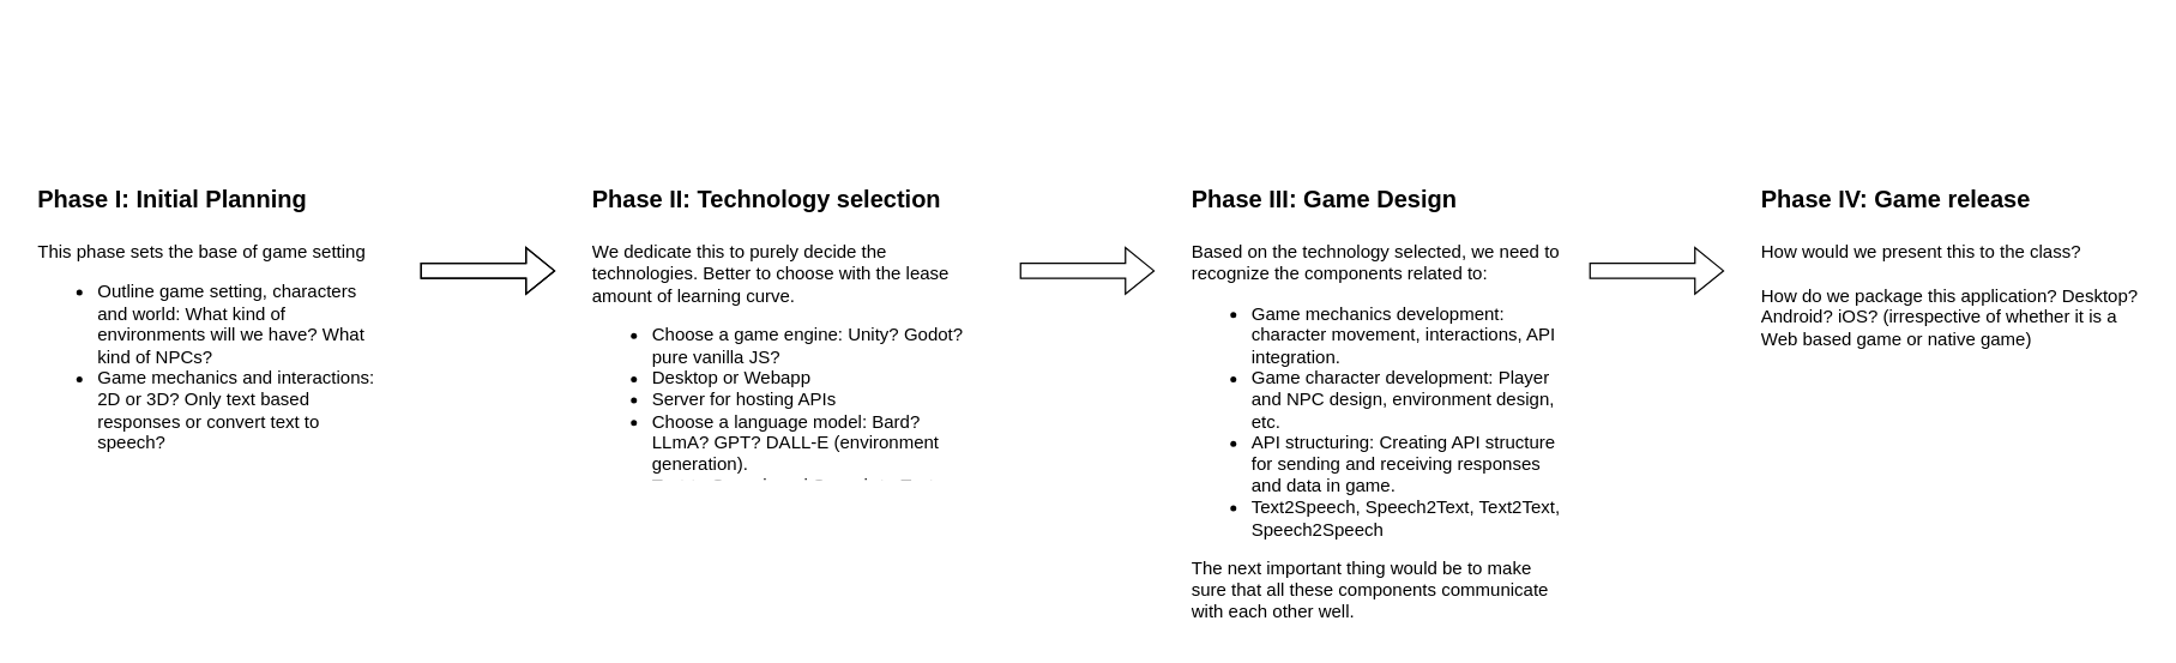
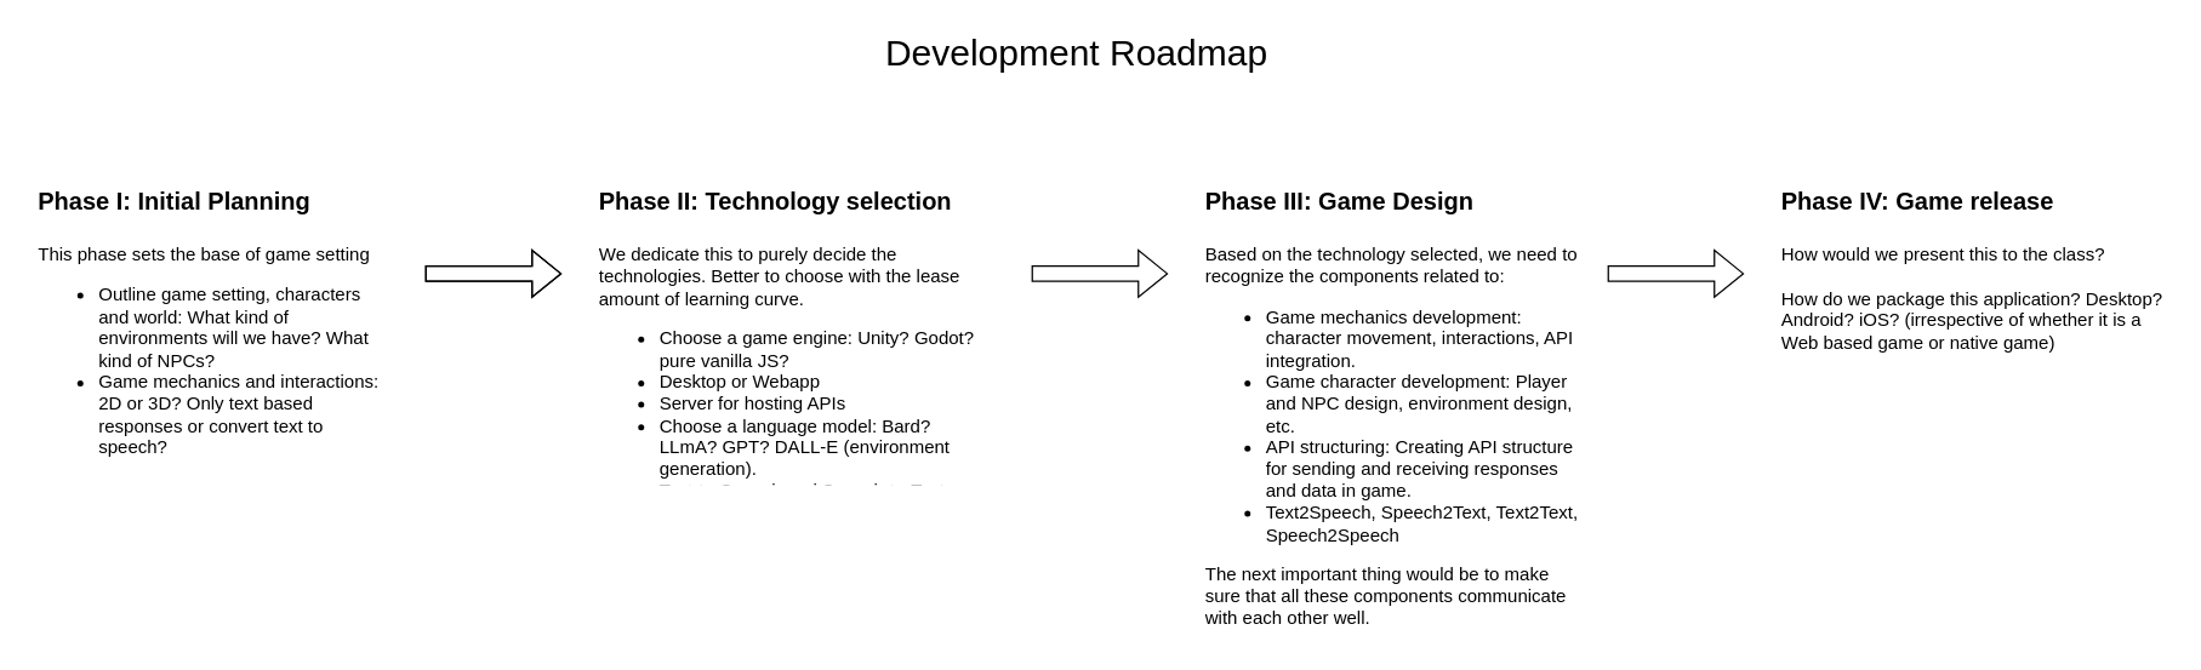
  <mxCell id="0" />
  <mxCell id="1" parent="0" />
+ <mxCell id="2" value="&lt;font style=&quot;font-size: 24px;&quot;&gt;Development Roadmap&lt;/font&gt;" style="text;html=1;strokeColor=none;fillColor=none;align=center;verticalAlign=middle;whiteSpace=wrap;rounded=0;" parent="1" vertex="1"><mxGeometry x="30" y="20" width="1360" height="30" as="geometry" /></mxCell>
  <mxCell id="3" value="&lt;h1&gt;&lt;font style=&quot;font-size: 16px;&quot;&gt;Phase I: Initial Planning&lt;/font&gt;&lt;/h1&gt;&lt;div&gt;This phase sets the base of game setting&lt;br&gt;&lt;/div&gt;&lt;ul&gt;&lt;li&gt;Outline game setting, characters and world: What kind of environments will we have? What kind of NPCs?&lt;br&gt;&lt;/li&gt;&lt;li&gt;Game mechanics and interactions: 2D or 3D? Only text based responses or convert text to speech? &lt;br&gt;&lt;/li&gt;&lt;/ul&gt;" style="text;html=1;strokeColor=none;fillColor=none;spacing=5;spacingTop=-20;whiteSpace=wrap;overflow=hidden;rounded=0;" parent="1" vertex="1"><mxGeometry x="20" y="110" width="240" height="230" as="geometry" /></mxCell>
  <mxCell id="4" value="" style="shape=flexArrow;endArrow=classic;html=1;rounded=0;" parent="1" edge="1"><mxGeometry width="50" height="50" relative="1" as="geometry"><mxPoint x="280" y="180" as="sourcePoint" /><mxPoint x="370" y="180" as="targetPoint" /></mxGeometry></mxCell>
  <mxCell id="5" value="&lt;h1&gt;&lt;font style=&quot;font-size: 16px;&quot;&gt;Phase II: Technology selection&lt;/font&gt;&lt;/h1&gt;&lt;div&gt;We dedicate this to purely decide the technologies. Better to choose with the lease amount of learning curve.&lt;br&gt;&lt;/div&gt;&lt;ul&gt;&lt;li&gt;Choose a game engine: Unity? Godot? pure vanilla JS?&lt;/li&gt;&lt;li&gt;Desktop or Webapp&lt;br&gt;&lt;/li&gt;&lt;li&gt;Server for hosting APIs&lt;/li&gt;&lt;li&gt;Choose a language model: Bard? LLmA? GPT? DALL-E (environment generation).&lt;/li&gt;&lt;li&gt;Text-to-Speech and Speech-to-Text module selection&lt;/li&gt;&lt;/ul&gt;" style="text;html=1;strokeColor=none;fillColor=none;spacing=5;spacingTop=-20;whiteSpace=wrap;overflow=hidden;rounded=0;" parent="1" vertex="1"><mxGeometry x="390" y="110" width="260" height="210" as="geometry" /></mxCell>
  <mxCell id="6" value="" style="shape=flexArrow;endArrow=classic;html=1;rounded=0;" parent="1" edge="1"><mxGeometry width="50" height="50" relative="1" as="geometry"><mxPoint x="680" y="180" as="sourcePoint" /><mxPoint x="770" y="180" as="targetPoint" /></mxGeometry></mxCell>
  <mxCell id="7" value="&lt;h1&gt;&lt;font style=&quot;font-size: 16px;&quot;&gt;Phase III: Game Design&lt;/font&gt;&lt;/h1&gt;&lt;div&gt;Based on the technology selected, we need to recognize the components related to:&lt;/div&gt;&lt;div&gt;&lt;ul&gt;&lt;li&gt;Game mechanics development: character movement, interactions, API integration.&lt;br&gt;&lt;/li&gt;&lt;li&gt;Game character development: Player and NPC design, environment design, etc.&lt;br&gt;&lt;/li&gt;&lt;li&gt;API structuring: Creating API structure for sending and receiving responses and data in game.&lt;/li&gt;&lt;li&gt;Text2Speech, Speech2Text, Text2Text, Speech2Speech&lt;/li&gt;&lt;/ul&gt;&lt;div&gt;The next important thing would be to make sure that all these components communicate with each other well.&lt;br&gt;&lt;/div&gt;&lt;/div&gt;" style="text;html=1;strokeColor=none;fillColor=none;spacing=5;spacingTop=-20;whiteSpace=wrap;overflow=hidden;rounded=0;" parent="1" vertex="1"><mxGeometry x="790" y="110" width="260" height="310" as="geometry" /></mxCell>
  <mxCell id="8" value="" style="shape=flexArrow;endArrow=classic;html=1;rounded=0;" parent="1" edge="1"><mxGeometry width="50" height="50" relative="1" as="geometry"><mxPoint x="280" y="180" as="sourcePoint" /><mxPoint x="370" y="180" as="targetPoint" /></mxGeometry></mxCell>
  <mxCell id="9" value="" style="shape=flexArrow;endArrow=classic;html=1;rounded=0;" parent="1" edge="1"><mxGeometry width="50" height="50" relative="1" as="geometry"><mxPoint x="1060" y="180" as="sourcePoint" /><mxPoint x="1150" y="180" as="targetPoint" /></mxGeometry></mxCell>
  <mxCell id="10" value="&lt;h1&gt;&lt;font style=&quot;font-size: 16px;&quot;&gt;Phase IV: Game release&lt;br&gt;&lt;/font&gt;&lt;/h1&gt;&lt;div&gt;How would we present this to the class?&lt;br&gt;&lt;/div&gt;&lt;div&gt;&lt;br&gt;&lt;/div&gt;&lt;div&gt;How do we package this application? Desktop? Android? iOS? (irrespective of whether it is a Web based game or native game)&lt;br&gt;&lt;/div&gt;&lt;div&gt;&lt;br&gt;&lt;/div&gt;&lt;div&gt;&lt;br&gt;&lt;/div&gt;" style="text;html=1;strokeColor=none;fillColor=none;spacing=5;spacingTop=-20;whiteSpace=wrap;overflow=hidden;rounded=0;" parent="1" vertex="1"><mxGeometry x="1170" y="110" width="260" height="310" as="geometry" /></mxCell>
